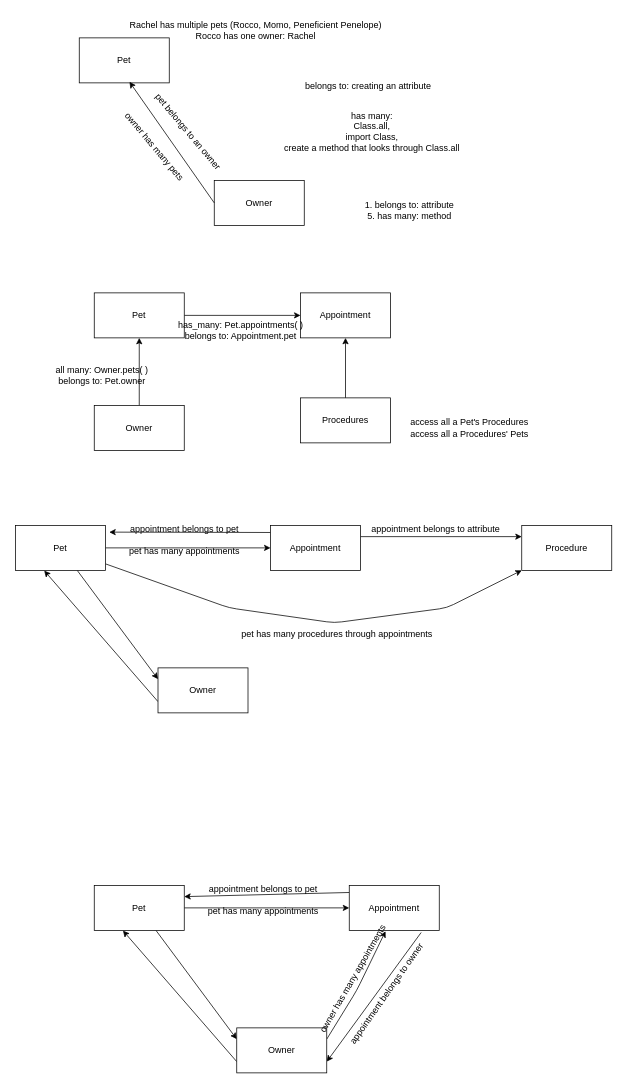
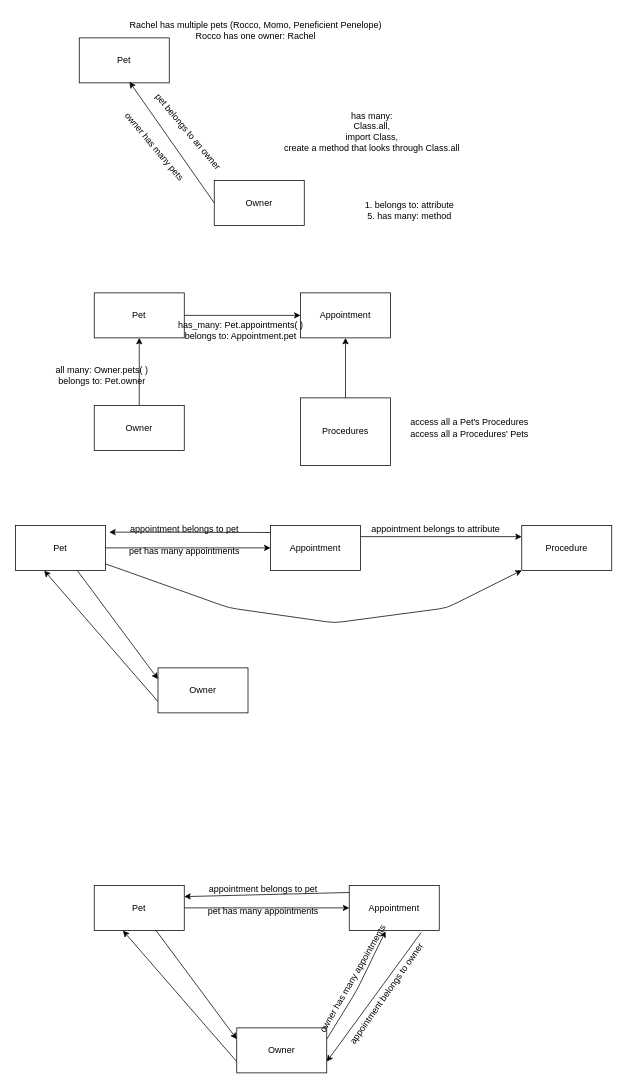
  <mxCell id="0" />
  <mxCell id="1" parent="0" />
  <mxCell id="2" style="edgeStyle=none;html=1;entryX=0;entryY=0.5;entryDx=0;entryDy=0;" edge="1" parent="1" source="3" target="4"><mxGeometry relative="1" as="geometry" /></mxCell>
  <mxCell id="3" value="Pet" style="whiteSpace=wrap;html=1;" parent="1" vertex="1"><mxGeometry x="125" y="390" width="120" height="60" as="geometry" /></mxCell>
  <mxCell id="4" value="Appointment" style="whiteSpace=wrap;html=1;" parent="1" vertex="1"><mxGeometry x="400" y="390" width="120" height="60" as="geometry" /></mxCell>
  <mxCell id="5" style="edgeStyle=none;html=1;" edge="1" parent="1" source="6" target="3"><mxGeometry relative="1" as="geometry" /></mxCell>
  <mxCell id="6" value="Owner" style="whiteSpace=wrap;html=1;" parent="1" vertex="1"><mxGeometry x="125" y="540" width="120" height="60" as="geometry" /></mxCell>
  <mxCell id="7" value="Pet" style="whiteSpace=wrap;html=1;" parent="1" vertex="1"><mxGeometry x="105" y="50" width="120" height="60" as="geometry" /></mxCell>
  <mxCell id="8" value="Owner" style="whiteSpace=wrap;html=1;" parent="1" vertex="1"><mxGeometry x="285" y="240" width="120" height="60" as="geometry" /></mxCell>
  <mxCell id="9" value="pet belongs to an owner" style="text;html=1;align=center;verticalAlign=middle;resizable=0;points=[];autosize=1;strokeColor=none;fillColor=none;rotation=50;" parent="1" vertex="1"><mxGeometry x="175" y="160" width="150" height="30" as="geometry" /></mxCell>
  <mxCell id="10" value="owner has many pets" style="text;html=1;align=center;verticalAlign=middle;resizable=0;points=[];autosize=1;strokeColor=none;fillColor=none;rotation=50;" parent="1" vertex="1"><mxGeometry x="135" y="180" width="140" height="30" as="geometry" /></mxCell>
  <mxCell id="11" style="edgeStyle=none;html=1;entryX=0;entryY=0.5;entryDx=0;entryDy=0;" parent="1" source="13" target="16" edge="1"><mxGeometry relative="1" as="geometry" /></mxCell>
  <mxCell id="12" style="edgeStyle=none;html=1;entryX=0;entryY=0.25;entryDx=0;entryDy=0;" parent="1" source="13" target="19" edge="1"><mxGeometry relative="1" as="geometry" /></mxCell>
  <mxCell id="13" value="Pet" style="whiteSpace=wrap;html=1;" parent="1" vertex="1"><mxGeometry x="125" y="1180" width="120" height="60" as="geometry" /></mxCell>
  <mxCell id="14" style="edgeStyle=none;html=1;entryX=1;entryY=0.75;entryDx=0;entryDy=0;exitX=0.799;exitY=1.047;exitDx=0;exitDy=0;exitPerimeter=0;" parent="1" source="16" target="19" edge="1"><mxGeometry relative="1" as="geometry" /></mxCell>
  <mxCell id="15" style="edgeStyle=none;html=1;entryX=1;entryY=0.25;entryDx=0;entryDy=0;exitX=0;exitY=0.158;exitDx=0;exitDy=0;exitPerimeter=0;" parent="1" source="16" target="13" edge="1"><mxGeometry relative="1" as="geometry" /></mxCell>
  <mxCell id="16" value="Appointment" style="whiteSpace=wrap;html=1;" parent="1" vertex="1"><mxGeometry x="465" y="1180" width="120" height="60" as="geometry" /></mxCell>
  <mxCell id="17" style="edgeStyle=none;html=1;entryX=0.403;entryY=1.019;entryDx=0;entryDy=0;entryPerimeter=0;exitX=1;exitY=0.25;exitDx=0;exitDy=0;" parent="1" source="19" target="16" edge="1"><mxGeometry relative="1" as="geometry"><Array as="points"><mxPoint x="475" y="1320" /></Array></mxGeometry></mxCell>
  <mxCell id="18" style="edgeStyle=none;html=1;entryX=0.319;entryY=1.006;entryDx=0;entryDy=0;entryPerimeter=0;exitX=0;exitY=0.75;exitDx=0;exitDy=0;" parent="1" source="19" target="13" edge="1"><mxGeometry relative="1" as="geometry" /></mxCell>
  <mxCell id="19" value="Owner" style="whiteSpace=wrap;html=1;" parent="1" vertex="1"><mxGeometry x="315" y="1370" width="120" height="60" as="geometry" /></mxCell>
  <mxCell id="20" value="appointment belongs to pet" style="text;html=1;align=center;verticalAlign=middle;resizable=0;points=[];autosize=1;strokeColor=none;fillColor=none;" parent="1" vertex="1"><mxGeometry x="265" y="1170" width="170" height="30" as="geometry" /></mxCell>
  <mxCell id="21" value="pet has many appointments" style="text;html=1;align=center;verticalAlign=middle;resizable=0;points=[];autosize=1;strokeColor=none;fillColor=none;" parent="1" vertex="1"><mxGeometry x="265" y="1200" width="170" height="30" as="geometry" /></mxCell>
  <mxCell id="22" value="appointment belongs to owner&lt;br&gt;" style="text;html=1;align=center;verticalAlign=middle;resizable=0;points=[];autosize=1;strokeColor=none;fillColor=none;rotation=-55;" parent="1" vertex="1"><mxGeometry x="425" y="1310" width="180" height="30" as="geometry" /></mxCell>
  <mxCell id="23" value="owner has many appointments" style="text;html=1;align=center;verticalAlign=middle;resizable=0;points=[];autosize=1;strokeColor=none;fillColor=none;rotation=-60;" parent="1" vertex="1"><mxGeometry x="375" y="1290" width="190" height="30" as="geometry" /></mxCell>
  <mxCell id="24" style="edgeStyle=none;html=1;entryX=0;entryY=0.5;entryDx=0;entryDy=0;" parent="1" source="27" target="30" edge="1"><mxGeometry relative="1" as="geometry" /></mxCell>
  <mxCell id="25" style="edgeStyle=none;html=1;entryX=0;entryY=0.25;entryDx=0;entryDy=0;" parent="1" source="27" target="33" edge="1"><mxGeometry relative="1" as="geometry" /></mxCell>
  <mxCell id="26" style="edgeStyle=none;html=1;entryX=0;entryY=1;entryDx=0;entryDy=0;" parent="1" source="27" target="35" edge="1"><mxGeometry relative="1" as="geometry"><mxPoint x="515" y="820" as="targetPoint" /><Array as="points"><mxPoint x="305" y="810" /><mxPoint x="445" y="830" /><mxPoint x="595" y="810" /></Array></mxGeometry></mxCell>
  <mxCell id="27" value="Pet" style="whiteSpace=wrap;html=1;" parent="1" vertex="1"><mxGeometry x="20" y="700" width="120" height="60" as="geometry" /></mxCell>
  <mxCell id="28" style="edgeStyle=none;html=1;exitX=0;exitY=0.158;exitDx=0;exitDy=0;exitPerimeter=0;" parent="1" source="30" edge="1"><mxGeometry relative="1" as="geometry"><mxPoint x="145" y="709" as="targetPoint" /></mxGeometry></mxCell>
  <mxCell id="29" style="edgeStyle=none;html=1;exitX=1;exitY=0.25;exitDx=0;exitDy=0;entryX=0;entryY=0.25;entryDx=0;entryDy=0;" parent="1" source="30" target="35" edge="1"><mxGeometry relative="1" as="geometry" /></mxCell>
  <mxCell id="30" value="Appointment" style="whiteSpace=wrap;html=1;" parent="1" vertex="1"><mxGeometry x="360" y="700" width="120" height="60" as="geometry" /></mxCell>
  <mxCell id="31" style="edgeStyle=none;html=1;entryX=0.319;entryY=1.006;entryDx=0;entryDy=0;entryPerimeter=0;exitX=0;exitY=0.75;exitDx=0;exitDy=0;" parent="1" source="33" target="27" edge="1"><mxGeometry relative="1" as="geometry" /></mxCell>
  <mxCell id="32" value="pet has many appointments" style="text;html=1;align=center;verticalAlign=middle;resizable=0;points=[];autosize=1;strokeColor=none;fillColor=none;" parent="1" vertex="1"><mxGeometry x="160" y="720" width="170" height="30" as="geometry" /></mxCell>
  <mxCell id="33" value="Owner" style="whiteSpace=wrap;html=1;" parent="1" vertex="1"><mxGeometry x="210" y="890" width="120" height="60" as="geometry" /></mxCell>
  <mxCell id="34" value="appointment belongs to pet" style="text;html=1;align=center;verticalAlign=middle;resizable=0;points=[];autosize=1;strokeColor=none;fillColor=none;" parent="1" vertex="1"><mxGeometry x="160" y="690" width="170" height="30" as="geometry" /></mxCell>
  <mxCell id="35" value="Procedure" style="whiteSpace=wrap;html=1;" parent="1" vertex="1"><mxGeometry x="695" y="700" width="120" height="60" as="geometry" /></mxCell>
  <mxCell id="36" value="appointment belongs to attribute" style="text;html=1;align=center;verticalAlign=middle;resizable=0;points=[];autosize=1;strokeColor=none;fillColor=none;" parent="1" vertex="1"><mxGeometry x="475" y="690" width="210" height="30" as="geometry" /></mxCell>
- <mxCell id="37" value="pet has many procedures through appointments&amp;nbsp;&lt;br&gt;" style="text;html=1;align=center;verticalAlign=middle;resizable=0;points=[];autosize=1;strokeColor=none;fillColor=none;" parent="1" vertex="1"><mxGeometry x="310" y="830" width="280" height="30" as="geometry" /></mxCell>
  <mxCell id="38" value="" style="endArrow=classic;html=1;exitX=0;exitY=0.5;exitDx=0;exitDy=0;entryX=0.558;entryY=0.977;entryDx=0;entryDy=0;entryPerimeter=0;" edge="1" parent="1" source="8" target="7"><mxGeometry width="50" height="50" relative="1" as="geometry"><mxPoint x="255" y="220" as="sourcePoint" /><mxPoint x="185" y="110" as="targetPoint" /></mxGeometry></mxCell>
  <mxCell id="39" value="Rachel has multiple pets (Rocco, Momo, Peneficient Penelope)&lt;br&gt;Rocco has one owner: Rachel" style="text;html=1;align=center;verticalAlign=middle;resizable=0;points=[];autosize=1;strokeColor=none;fillColor=none;" vertex="1" parent="1"><mxGeometry x="160" y="20" width="360" height="40" as="geometry" /></mxCell>
- <mxCell id="40" value="belongs to: creating an attribute" style="text;html=1;align=center;verticalAlign=middle;resizable=0;points=[];autosize=1;strokeColor=none;fillColor=none;" vertex="1" parent="1"><mxGeometry x="395" y="100" width="190" height="30" as="geometry" /></mxCell>
  <mxCell id="41" value="has many: &lt;br&gt;Class.all, &lt;br&gt;import Class, &lt;br&gt;create a method that looks through Class.all" style="text;html=1;align=center;verticalAlign=middle;resizable=0;points=[];autosize=1;strokeColor=none;fillColor=none;" vertex="1" parent="1"><mxGeometry x="365" y="140" width="260" height="70" as="geometry" /></mxCell>
  <mxCell id="42" value="1. belongs to: attribute&lt;br&gt;5. has many: method" style="text;html=1;align=center;verticalAlign=middle;resizable=0;points=[];autosize=1;strokeColor=none;fillColor=none;" vertex="1" parent="1"><mxGeometry x="475" y="260" width="140" height="40" as="geometry" /></mxCell>
  <mxCell id="43" style="edgeStyle=none;html=1;entryX=0.5;entryY=1;entryDx=0;entryDy=0;" edge="1" parent="1" source="44" target="4"><mxGeometry relative="1" as="geometry" /></mxCell>
- <mxCell id="44" value="Procedures" style="whiteSpace=wrap;html=1;" vertex="1" parent="1"><mxGeometry x="400" y="530" width="120" height="60" as="geometry" /></mxCell>
+ <mxCell id="44" value="Procedures" style="whiteSpace=wrap;html=1;" vertex="1" parent="1"><mxGeometry x="400" y="530" width="120" height="90" as="geometry" /></mxCell>
  <mxCell id="45" value="all many: Owner.pets( )&lt;br&gt;belongs to: Pet.owner" style="text;html=1;align=center;verticalAlign=middle;resizable=0;points=[];autosize=1;strokeColor=none;fillColor=none;" vertex="1" parent="1"><mxGeometry x="60" y="480" width="150" height="40" as="geometry" /></mxCell>
  <mxCell id="46" value="has_many: Pet.appointments( )&lt;br&gt;belongs to: Appointment.pet" style="text;html=1;align=center;verticalAlign=middle;resizable=0;points=[];autosize=1;strokeColor=none;fillColor=none;" vertex="1" parent="1"><mxGeometry x="225" y="420" width="190" height="40" as="geometry" /></mxCell>
  <mxCell id="47" value="access all a Pet's Procedures&lt;br&gt;access all a Procedures' Pets" style="text;html=1;align=center;verticalAlign=middle;resizable=0;points=[];autosize=1;strokeColor=none;fillColor=none;" vertex="1" parent="1"><mxGeometry x="535" y="550" width="180" height="40" as="geometry" /></mxCell>
